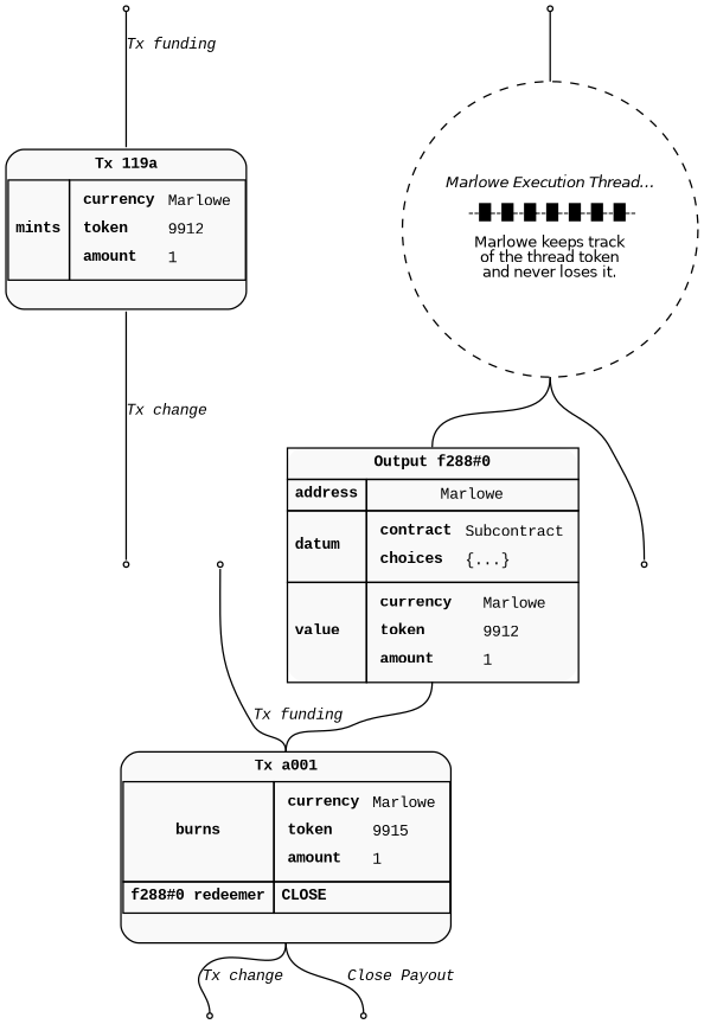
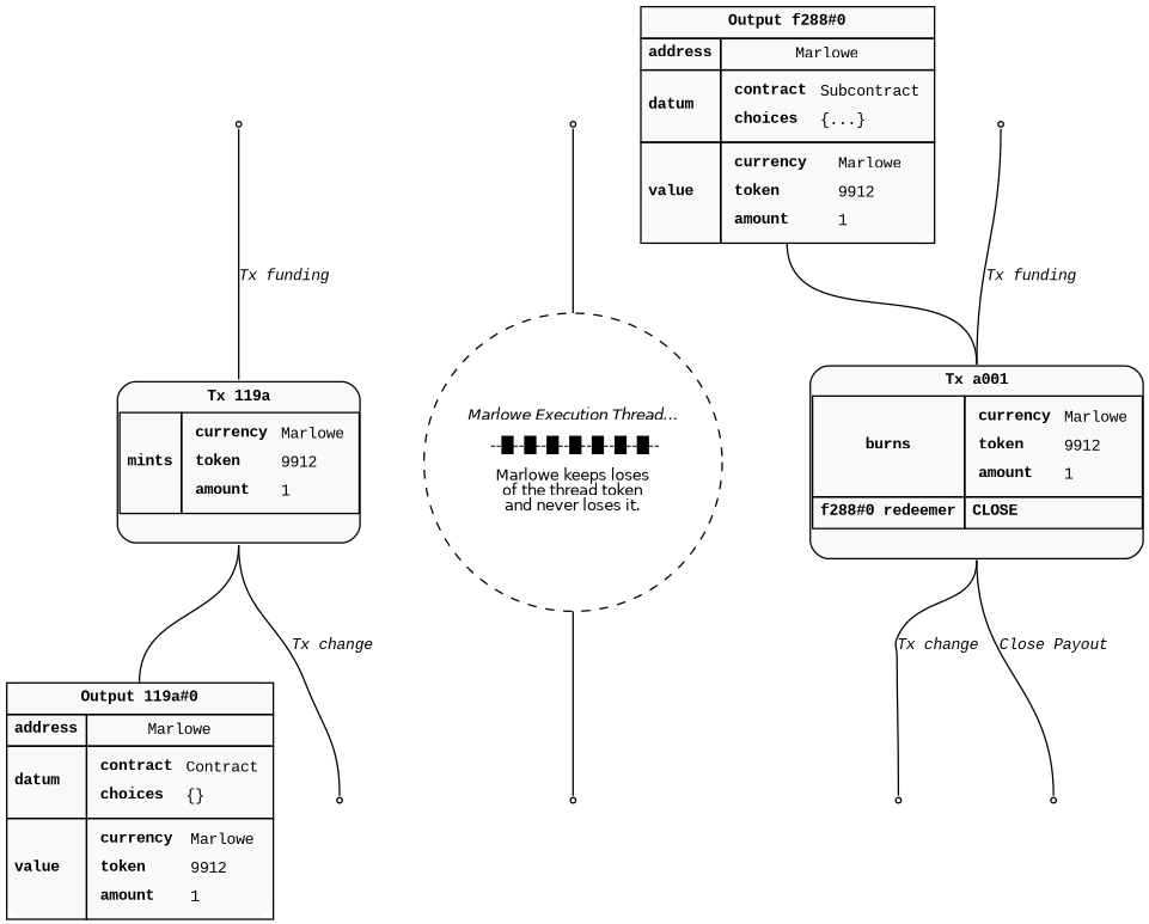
  digraph {
    nodesep=0.6
    rankdir=TD
    ranksep=0.5
    node [fillcolor="#f9f9f9" fontname="Courier New" fontsize=10 shape=point style="filled,rounded"]
    edge [arrowhead=none color="#aaa" fontname="Courier New" fontsize=10 headport=n tailport=s]
    n1 [color="#aaa" label=<     <TABLE CELLSPACING="0" CELLPADDING="4" BORDER="1" CELLBORDER="0" style="rounded" color="#aaa">       <TR>         <TD colspan="2" align="center"><b>Tx 119a</b></TD>       </TR>       <TR>         <TD CELLPADDING="0">           <TABLE CELLSPACING="0" CELLPADDING="4" BORDER="0" CELLBORDER="0">             <TR>               <TD BORDER="1" align="center"><b>mints</b></TD>               <TD BORDER="1">                 <TABLE CELLSPACING="0" CELLPADDING="4" BORDER="0" CELLBORDER="0">                   <TR>                     <TD align="left"><b>currency</b></TD>                     <TD align="left" balign="left">Marlowe</TD>                   </TR>                   <TR>                     <TD align="left"><b>token</b></TD>                     <TD align="left" balign="left">9912</TD>                   </TR>                   <TR>                     <TD align="left"><b>amount</b></TD>                     <TD align="left" balign="left">1</TD>                   </TR>                 </TABLE>               </TD>             </TR>             <TR>               <TD colspan="2" align="center"> </TD>             </TR>           </TABLE>         </TD>       </TR>     </TABLE>   > shape=plain]
    MintingFundingOutput
+   n3 [border=1 color="#000" label=<     <TABLE CELLSPACING="0" CELLPADDING="4" BORDER="0" CELLBORDER="1" style="rounded" color="#aaa">       <TR>         <TD colspan="2" align="center"><b>Output 119a#0</b></TD>       </TR>       <TR>         <TD align="left"><b>address</b></TD>         <TD>Marlowe</TD>       </TR>       <TR>         <TD align="left"><b>datum</b></TD>         <TD align="left" balign="left">           <TABLE CELLSPACING="0" CELLPADDING="4" BORDER="0" CELLBORDER="0" style="rounded" color="#aaa">             <TR>               <TD align="left"><b>contract</b></TD>               <TD align="left" balign="left">Contract</TD>             </TR>             <TR>               <TD align="left"><b>choices</b></TD>               <TD align="left" balign="left">{}</TD>             </TR>           </TABLE>         </TD>       </TR>       <TR>         <TD align="left"><b>value</b></TD>         <TD align="left" balign="left">           <TABLE CELLSPACING="0" CELLPADDING="4" BORDER="0" CELLBORDER="0" style="rounded" color="#aaa">             <TR>               <TD align="left"><b>currency</b></TD>               <TD align="left" balign="left">Marlowe</TD>             </TR>             <TR>               <TD align="left"><b>token</b></TD>               <TD align="left" balign="left">9912</TD>             </TR>             <TR>               <TD align="left"><b>amount</b></TD>               <TD align="left" balign="left">1</TD>             </TR>           </TABLE>         </TD>       </TR>       </TABLE>   > shape=plain]
    MintingChangeOutput
-   n5 [color="#aaa" fillcolor=white fontname=Helvetica label=<<i>Marlowe Execution Thread…</i><br/><br/> --█--█--█--█--█--█--█--<br/><br/>Marlowe keeps track<br/>of the thread token<br/>and never loses it.> margin=0 padding=0 shape=circle style="dashed,rounded"]
+   n5 [color="#aaa" fillcolor=white fontname=Helvetica label=<<i>Marlowe Execution Thread…</i><br/><br/> --█--█--█--█--█--█--█--<br/><br/>Marlowe keeps loses<br/>of the thread token<br/>and never loses it.> margin=0 padding=0 shape=circle style="dashed,rounded"]
    n6 [border=1 color="#000" label=<     <TABLE CELLSPACING="0" CELLPADDING="4" BORDER="0" CELLBORDER="1" style="rounded" color="#aaa">       <TR>         <TD colspan="2" align="center"><b>Output f288#0</b></TD>       </TR>       <TR>         <TD align="left"><b>address</b></TD>         <TD>Marlowe</TD>       </TR>       <TR>         <TD align="left"><b>datum</b></TD>         <TD align="left" balign="left">           <TABLE CELLSPACING="0" CELLPADDING="4" BORDER="0" CELLBORDER="0" style="rounded" color="#aaa">             <TR>               <TD align="left"><b>contract</b></TD>               <TD align="left" balign="left">Subcontract</TD>             </TR>             <TR>               <TD align="left"><b>choices</b></TD>               <TD align="left" balign="left">{...}</TD>             </TR>           </TABLE>         </TD>       </TR>       <TR>         <TD align="left"><b>value</b></TD>         <TD align="left" balign="left">           <TABLE CELLSPACING="0" CELLPADDING="4" BORDER="0" CELLBORDER="0" style="rounded" color="#aaa">             <TR>               <TD align="left"><b>currency</b></TD>               <TD align="left" balign="left">Marlowe</TD>             </TR>             <TR>               <TD align="left"><b>token</b></TD>               <TD align="left" balign="left">9912</TD>             </TR>             <TR>               <TD align="left"><b>amount</b></TD>               <TD align="left" balign="left">1</TD>             </TR>           </TABLE>         </TD>       </TR>       </TABLE>   > shape=plain]
    MarloweThreadExtraOutput
-   n8 [color="#aaa" label=<     <TABLE CELLSPACING="0" CELLPADDING="4" BORDER="1" CELLBORDER="0" style="rounded" color="#aaa">       <TR>         <TD colspan="2" align="center"><b>Tx a001</b></TD>       </TR>       <TR>         <TD CELLPADDING="0">           <TABLE CELLSPACING="0" CELLPADDING="4" BORDER="0" CELLBORDER="0">             <TR>               <TD BORDER="1" align="center"><b>burns</b></TD>               <TD BORDER="1">                 <TABLE CELLSPACING="0" CELLPADDING="4" BORDER="0" CELLBORDER="0">                   <TR>                     <TD align="left"><b>currency</b></TD>                     <TD align="left" balign="left">Marlowe</TD>                   </TR>                   <TR>                     <TD align="left"><b>token</b></TD>                     <TD align="left" balign="left">9915</TD>                   </TR>                   <TR>                     <TD align="left"><b>amount</b></TD>                     <TD align="left" balign="left">1</TD>                   </TR>                 </TABLE>               </TD>             </TR>             <TR>               <TD BORDER="1" align="center"><b>f288#0 redeemer</b></TD>               <TD BORDER="1" align="left" balign="left"><b>CLOSE</b></TD>             </TR>             <TR>               <TD colspan="2" align="center"> </TD>             </TR>           </TABLE>         </TD>       </TR>     </TABLE>   > shape=plain]
+   n8 [color="#aaa" label=<     <TABLE CELLSPACING="0" CELLPADDING="4" BORDER="1" CELLBORDER="0" style="rounded" color="#aaa">       <TR>         <TD colspan="2" align="center"><b>Tx a001</b></TD>       </TR>       <TR>         <TD CELLPADDING="0">           <TABLE CELLSPACING="0" CELLPADDING="4" BORDER="0" CELLBORDER="0">             <TR>               <TD BORDER="1" align="center"><b>burns</b></TD>               <TD BORDER="1">                 <TABLE CELLSPACING="0" CELLPADDING="4" BORDER="0" CELLBORDER="0">                   <TR>                     <TD align="left"><b>currency</b></TD>                     <TD align="left" balign="left">Marlowe</TD>                   </TR>                   <TR>                     <TD align="left"><b>token</b></TD>                     <TD align="left" balign="left">9912</TD>                   </TR>                   <TR>                     <TD align="left"><b>amount</b></TD>                     <TD align="left" balign="left">1</TD>                   </TR>                 </TABLE>               </TD>             </TR>             <TR>               <TD BORDER="1" align="center"><b>f288#0 redeemer</b></TD>               <TD BORDER="1" align="left" balign="left"><b>CLOSE</b></TD>             </TR>             <TR>               <TD colspan="2" align="center"> </TD>             </TR>           </TABLE>         </TD>       </TR>     </TABLE>   > shape=plain]
    MarloweThreadExtraInput
    CloseOutput1
    CloseOutput2
    CloseFundingOutput
+   n1 -> n3
    n1 -> MintingChangeOutput [label=<<i>Tx change</i>>]
    MintingFundingOutput -> n1 [label=<<i>Tx funding</i>>]
-   n5 -> n6
    n5 -> MarloweThreadExtraOutput
    n6 -> n8
    n8 -> CloseOutput1 [label=<<i>Tx change</i>>]
    n8 -> CloseOutput2 [label=<<i>Close Payout</i>>]
    MarloweThreadExtraInput -> n5
    CloseFundingOutput -> n8 [label=<<i>Tx funding</i>>]
  }
